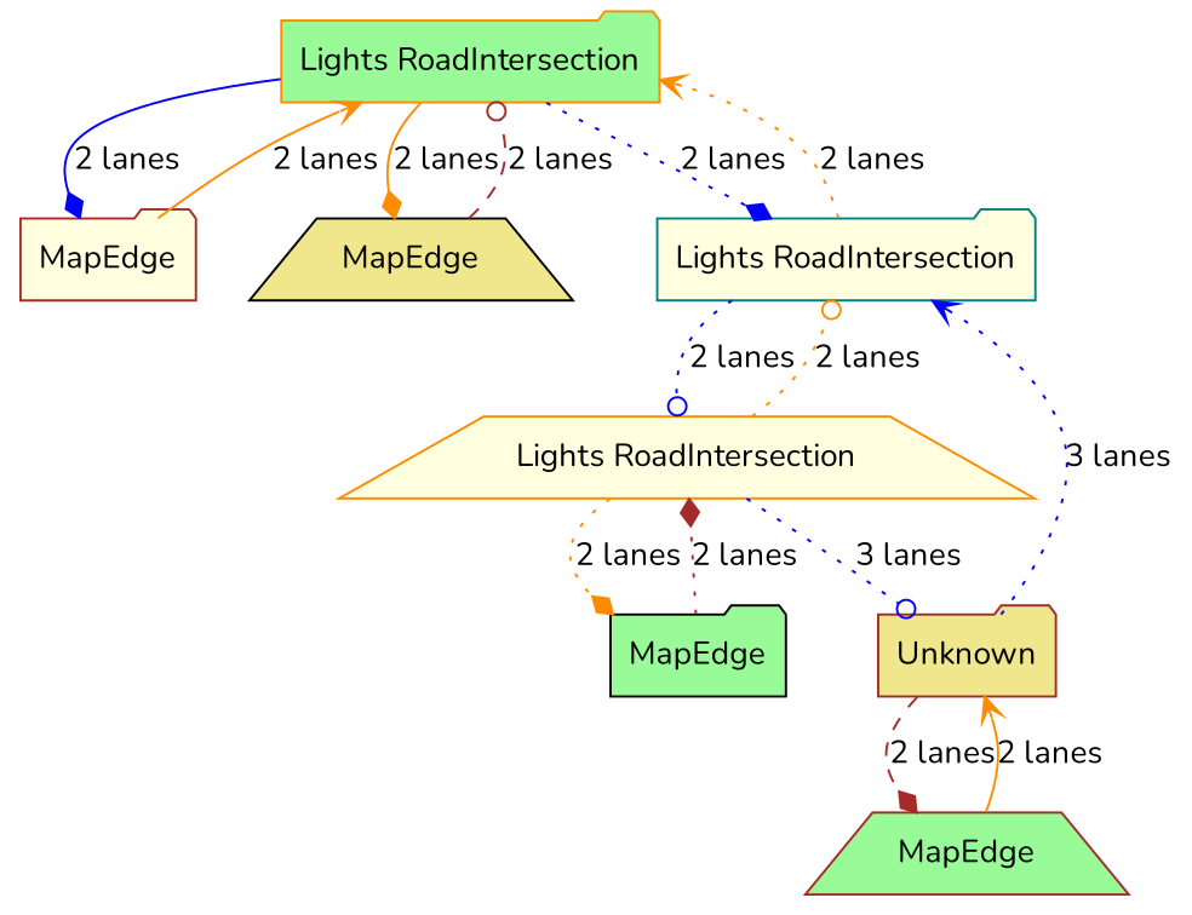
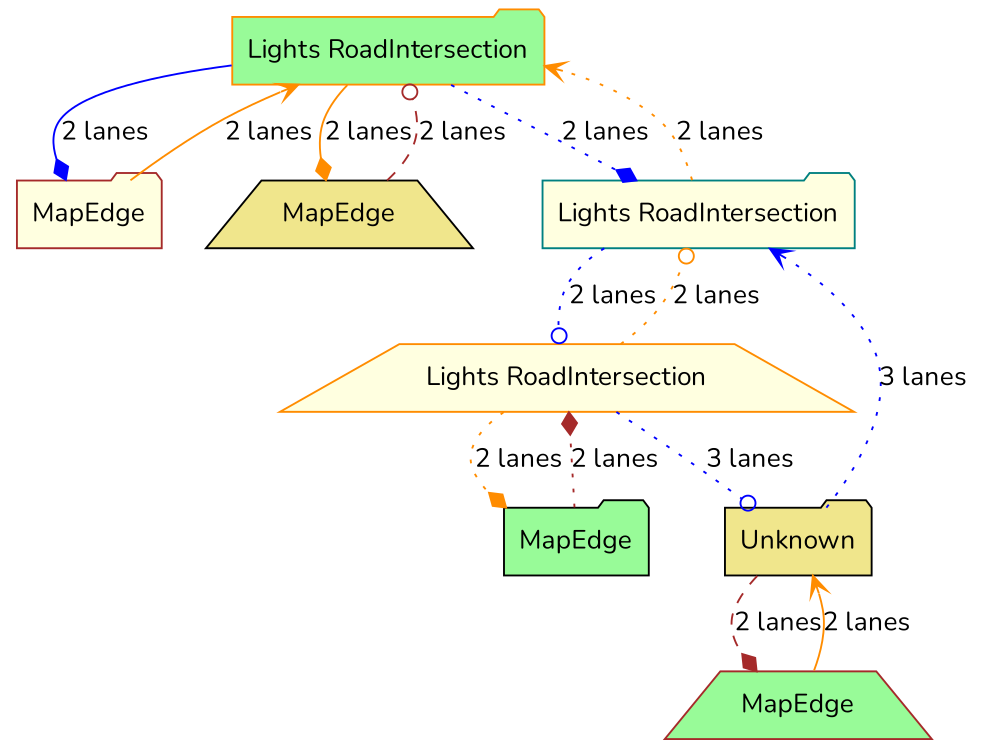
  digraph {
    fontname=Nunito
    node [style=filled fillcolor=palegreen color=black shape=folder fontname=Nunito]
    edge [color=darkorange style=dotted arrowhead=diamond fontname=Nunito]
    n1 [label="Lights RoadIntersection" color=darkorange]
    n2 [label=MapEdge fillcolor=lightyellow color=brown]
    n3 [label=MapEdge fillcolor=khaki shape=trapezium]
    n4 [label="Lights RoadIntersection" fillcolor=lightyellow color=teal]
-   n5 [label=Unknown fillcolor=khaki color=brown]
+   n5 [label=Unknown fillcolor=khaki]
    n6 [label=MapEdge color=brown shape=trapezium]
    n7 [label=MapEdge]
    n8 [label="Lights RoadIntersection" fillcolor=lightyellow color=darkorange shape=trapezium]
    n1 -> n2 [label="2 lanes" color=blue style=solid]
    n1 -> n3 [label="2 lanes" style=solid]
    n1 -> n4 [label="2 lanes" color=blue]
    n2 -> n1 [label="2 lanes" style=solid arrowhead=vee]
    n3 -> n1 [label="2 lanes" color=brown style=dashed arrowhead=odot]
    n4 -> n1 [label="2 lanes" arrowhead=vee]
    n4 -> n8 [label="2 lanes" color=blue arrowhead=odot]
    n5 -> n4 [label="3 lanes" color=blue arrowhead=vee]
    n5 -> n6 [label="2 lanes" color=brown style=dashed]
    n6 -> n5 [label="2 lanes" style=solid arrowhead=vee]
    n7 -> n8 [label="2 lanes" color=brown]
    n8 -> n4 [label="2 lanes" arrowhead=odot]
    n8 -> n5 [label="3 lanes" color=blue arrowhead=odot]
    n8 -> n7 [label="2 lanes"]
  }
